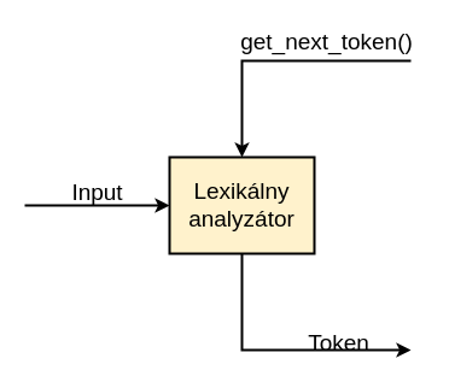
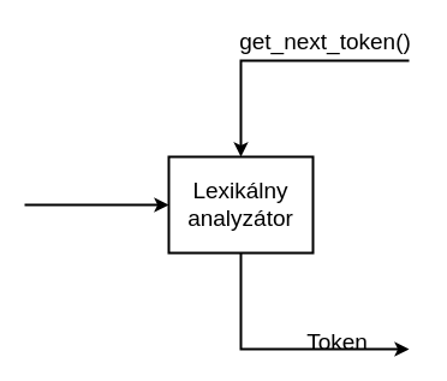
  <mxCell id="0" />
  <mxCell id="1" parent="0" />
- <mxCell id="2" value="&lt;font style=&quot;font-size: 19px&quot;&gt;Lexikálny analyzátor&lt;/font&gt;" style="rounded=0;whiteSpace=wrap;html=1;strokeWidth=2;fillColor=#fff2cc;strokeColor=#000000;" parent="1" vertex="1"><mxGeometry x="140" y="130" width="120" height="80" as="geometry" /></mxCell>
+ <mxCell id="2" value="&lt;font style=&quot;font-size: 19px&quot;&gt;Lexikálny analyzátor&lt;/font&gt;" style="rounded=0;whiteSpace=wrap;html=1;strokeWidth=2;fillColor=#ffffff;strokeColor=#000000;" parent="1" vertex="1"><mxGeometry x="140" y="130" width="120" height="80" as="geometry" /></mxCell>
  <mxCell id="3" value="" style="endArrow=classic;html=1;rounded=0;exitX=0.5;exitY=1;exitDx=0;exitDy=0;strokeWidth=2;" parent="1" source="2" edge="1"><mxGeometry width="50" height="50" relative="1" as="geometry"><mxPoint x="220" y="180" as="sourcePoint" /><mxPoint x="340" y="290" as="targetPoint" /><Array as="points"><mxPoint x="200" y="250" /><mxPoint x="200" y="290" /></Array></mxGeometry></mxCell>
  <mxCell id="4" value="" style="endArrow=classic;html=1;rounded=0;fontSize=19;entryX=0;entryY=0.5;entryDx=0;entryDy=0;strokeWidth=2;" parent="1" target="2" edge="1"><mxGeometry width="50" height="50" relative="1" as="geometry"><mxPoint x="20" y="170" as="sourcePoint" /><mxPoint x="100" y="170" as="targetPoint" /></mxGeometry></mxCell>
- <mxCell id="5" value="Input" style="text;html=1;align=center;verticalAlign=middle;resizable=0;points=[];autosize=1;strokeColor=none;fillColor=none;fontSize=19;" parent="1" vertex="1"><mxGeometry x="50" y="145" width="60" height="30" as="geometry" /></mxCell>
  <mxCell id="6" value="&lt;font style=&quot;font-size: 19px&quot;&gt;Token&lt;/font&gt;" style="text;html=1;align=center;verticalAlign=middle;resizable=0;points=[];autosize=1;strokeColor=none;fillColor=none;" parent="1" vertex="1"><mxGeometry x="245" y="275" width="70" height="20" as="geometry" /></mxCell>
  <mxCell id="7" value="" style="endArrow=classic;html=1;rounded=0;fontSize=19;entryX=0.5;entryY=0;entryDx=0;entryDy=0;strokeWidth=2;" parent="1" target="2" edge="1"><mxGeometry width="50" height="50" relative="1" as="geometry"><mxPoint x="340" y="50" as="sourcePoint" /><mxPoint x="220" y="20" as="targetPoint" /><Array as="points"><mxPoint x="200" y="50" /></Array></mxGeometry></mxCell>
  <mxCell id="8" value="get_next_token()" style="text;html=1;align=center;verticalAlign=middle;resizable=0;points=[];autosize=1;strokeColor=none;fillColor=none;fontSize=19;" parent="1" vertex="1"><mxGeometry x="190" y="20" width="160" height="30" as="geometry" /></mxCell>
